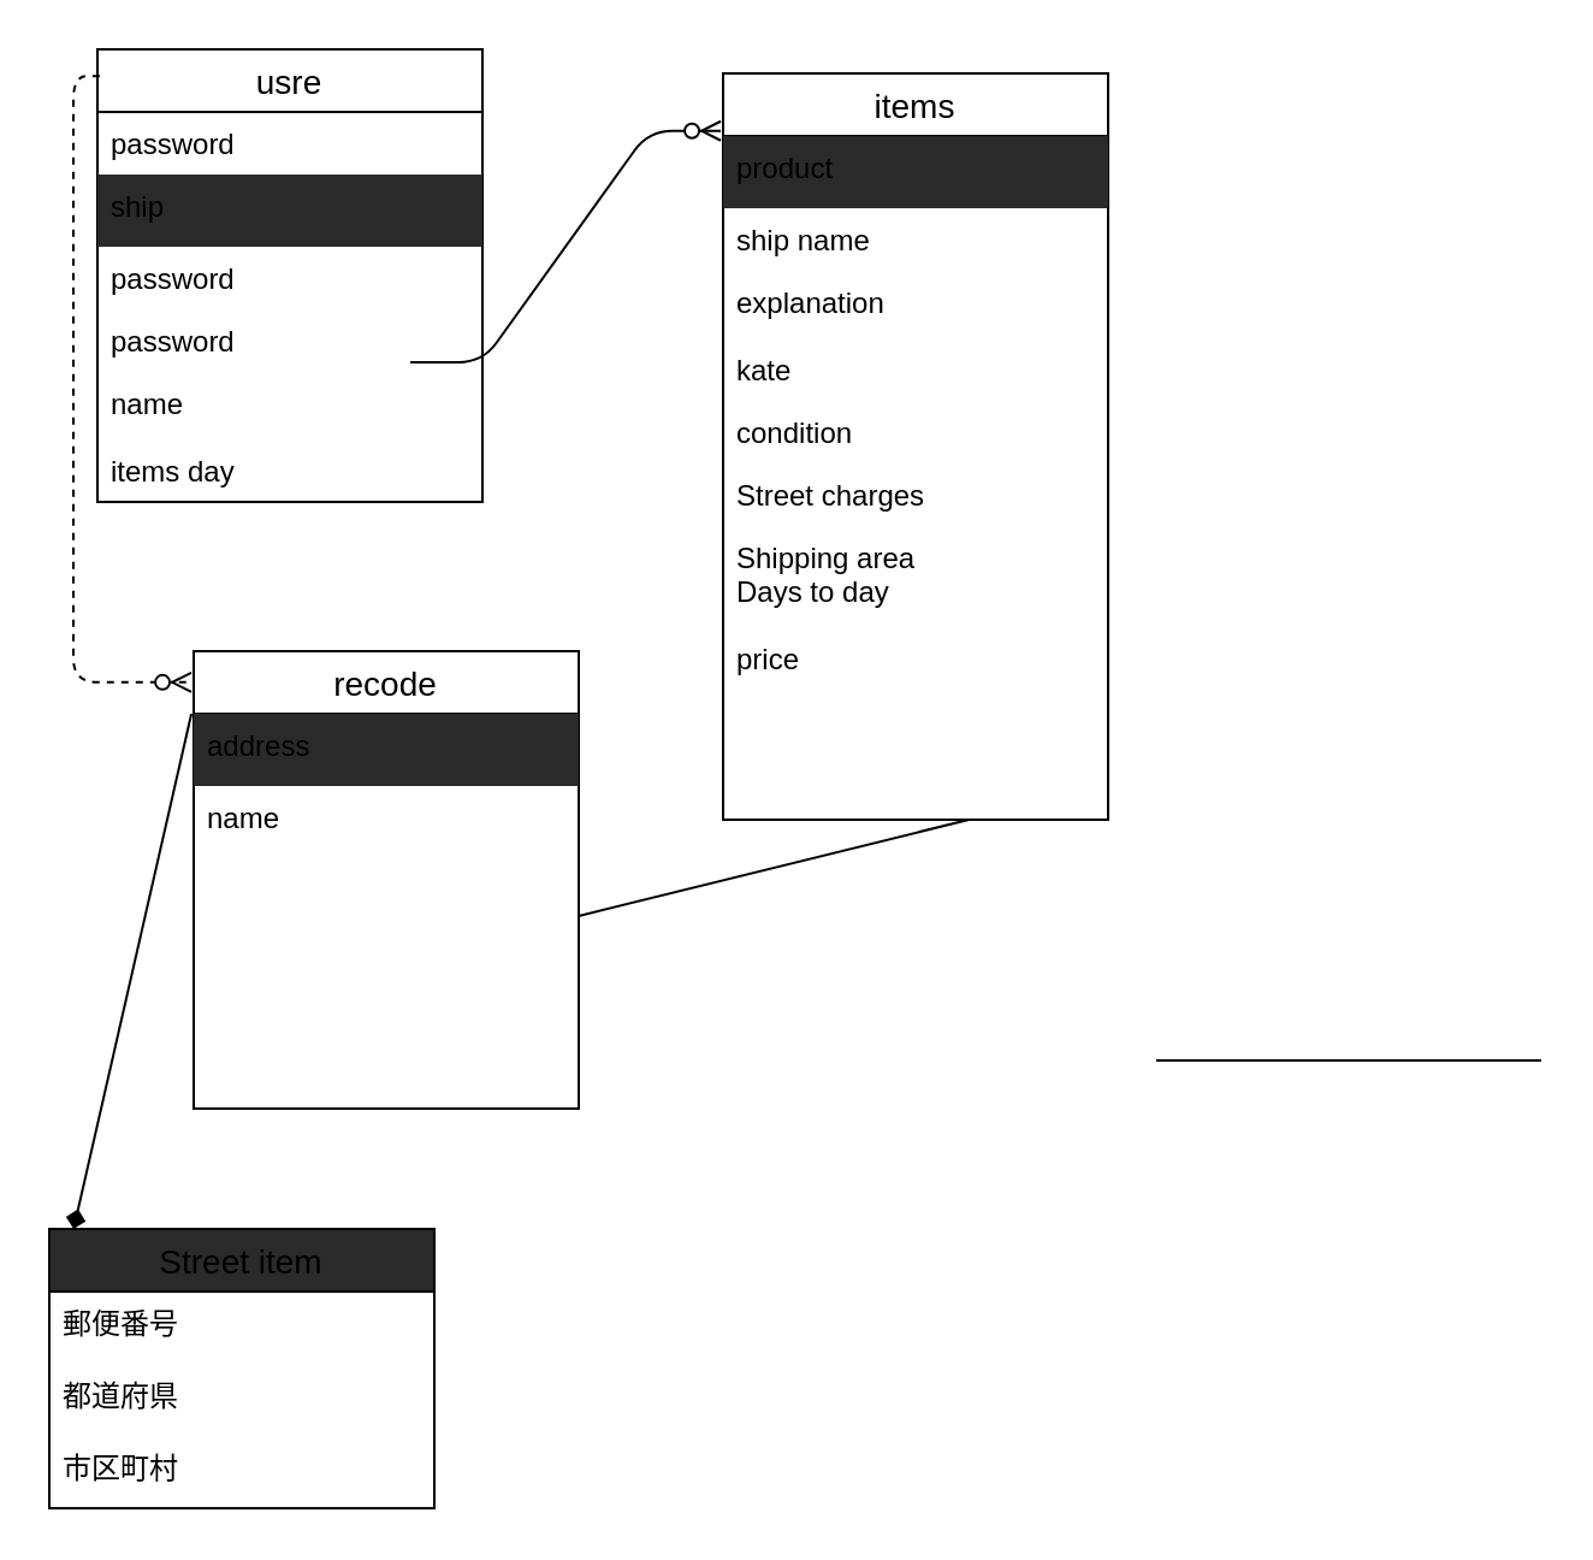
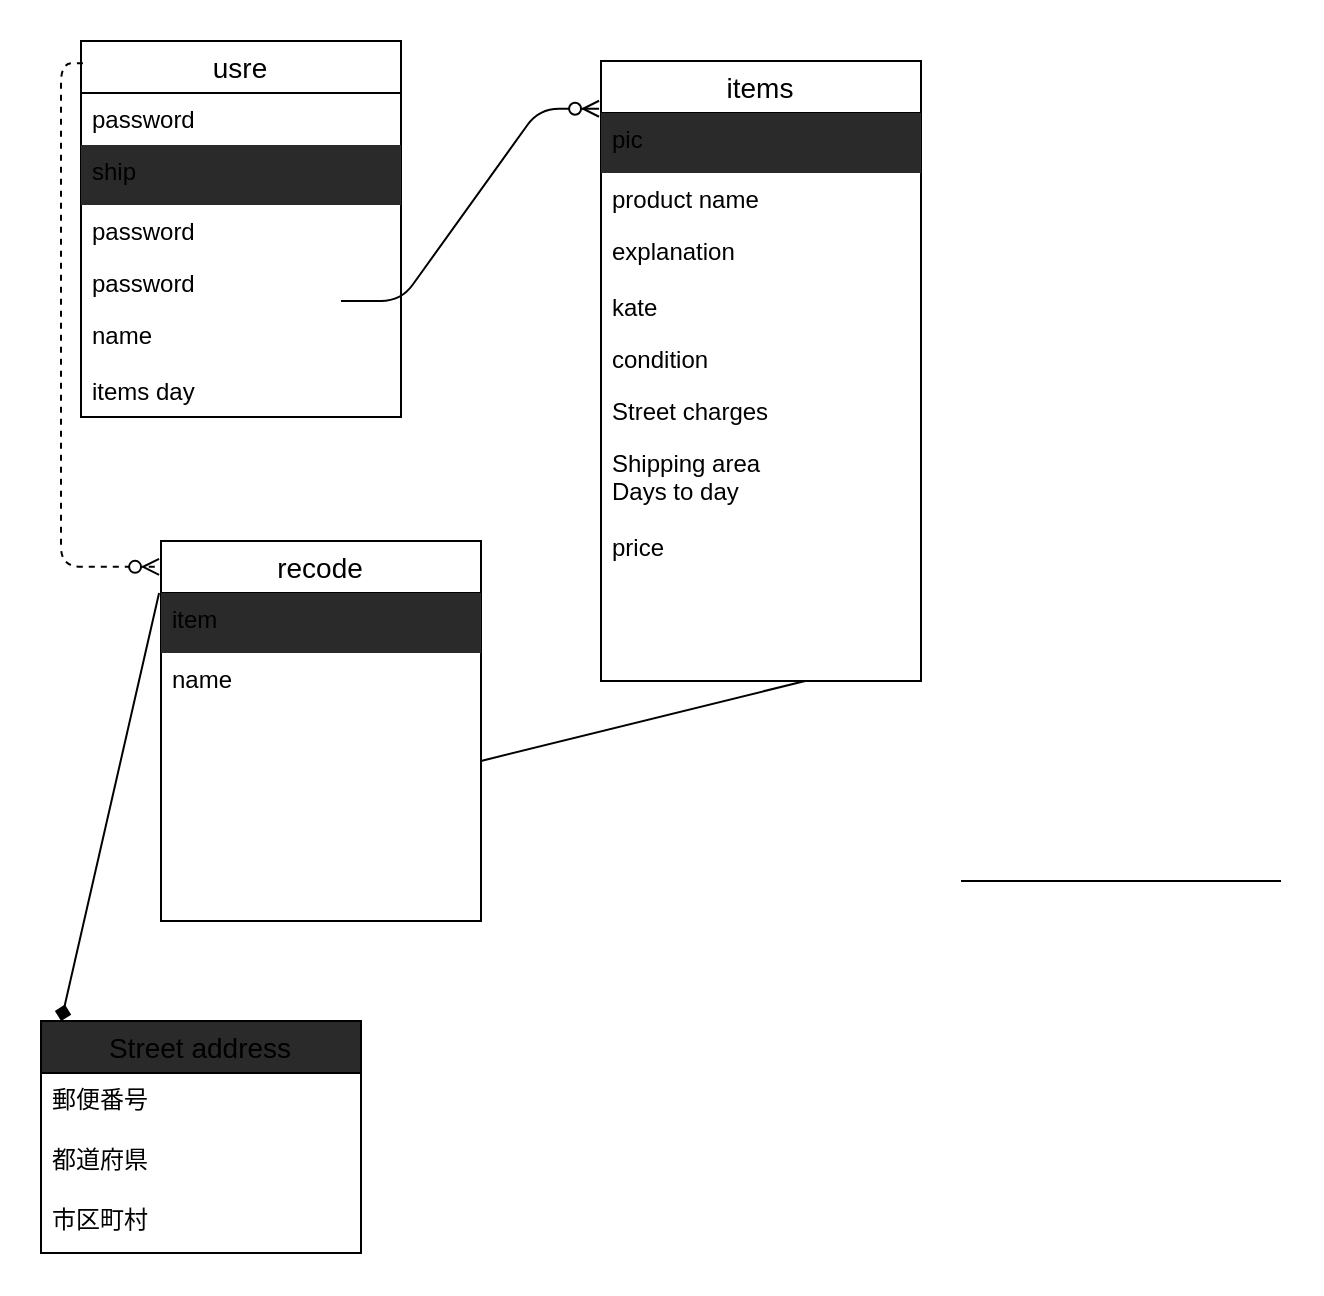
  <mxCell id="0" />
  <mxCell id="1" parent="0" />
  <mxCell id="2" value="usre" style="swimlane;fontStyle=0;childLayout=stackLayout;horizontal=1;startSize=26;horizontalStack=0;resizeParent=1;resizeParentMax=0;resizeLast=0;collapsible=1;marginBottom=0;align=center;fontSize=14;" parent="1" vertex="1"><mxGeometry x="40" y="20" width="160" height="188" as="geometry" /></mxCell>
  <mxCell id="3" value="password" style="text;strokeColor=none;fillColor=none;spacingLeft=4;spacingRight=4;overflow=hidden;rotatable=0;points=[[0,0.5],[1,0.5]];portConstraint=eastwest;fontSize=12;" parent="2" vertex="1"><mxGeometry y="26" width="160" height="26" as="geometry" /></mxCell>
  <mxCell id="4" value="ship" style="text;strokeColor=none;spacingLeft=4;spacingRight=4;overflow=hidden;rotatable=0;points=[[0,0.5],[1,0.5]];portConstraint=eastwest;fontSize=12;fillColor=#2a2a2a;" parent="2" vertex="1"><mxGeometry y="52" width="160" height="30" as="geometry" /></mxCell>
  <mxCell id="5" value="password" style="text;strokeColor=none;fillColor=none;spacingLeft=4;spacingRight=4;overflow=hidden;rotatable=0;points=[[0,0.5],[1,0.5]];portConstraint=eastwest;fontSize=12;" parent="2" vertex="1"><mxGeometry y="82" width="160" height="26" as="geometry" /></mxCell>
  <mxCell id="6" value="password" style="text;strokeColor=none;fillColor=none;spacingLeft=4;spacingRight=4;overflow=hidden;rotatable=0;points=[[0,0.5],[1,0.5]];portConstraint=eastwest;fontSize=12;" parent="2" vertex="1"><mxGeometry y="108" width="160" height="26" as="geometry" /></mxCell>
  <mxCell id="7" value="name" style="text;strokeColor=none;fillColor=none;spacingLeft=4;spacingRight=4;overflow=hidden;rotatable=0;points=[[0,0.5],[1,0.5]];portConstraint=eastwest;fontSize=12;" parent="2" vertex="1"><mxGeometry y="134" width="160" height="28" as="geometry" /></mxCell>
  <mxCell id="8" value="items day" style="text;strokeColor=none;fillColor=none;spacingLeft=4;spacingRight=4;overflow=hidden;rotatable=0;points=[[0,0.5],[1,0.5]];portConstraint=eastwest;fontSize=12;" parent="2" vertex="1"><mxGeometry y="162" width="160" height="26" as="geometry" /></mxCell>
  <mxCell id="9" value="items" style="swimlane;fontStyle=0;childLayout=stackLayout;horizontal=1;startSize=26;horizontalStack=0;resizeParent=1;resizeParentMax=0;resizeLast=0;collapsible=1;marginBottom=0;align=center;fontSize=14;" parent="1" vertex="1"><mxGeometry x="300" y="30" width="160" height="310" as="geometry" /></mxCell>
- <mxCell id="10" value="product" style="text;strokeColor=none;spacingLeft=4;spacingRight=4;overflow=hidden;rotatable=0;points=[[0,0.5],[1,0.5]];portConstraint=eastwest;fontSize=12;fillColor=#2a2a2a;" parent="9" vertex="1"><mxGeometry y="26" width="160" height="30" as="geometry" /></mxCell>
- <mxCell id="11" value="ship name" style="text;strokeColor=none;fillColor=none;spacingLeft=4;spacingRight=4;overflow=hidden;rotatable=0;points=[[0,0.5],[1,0.5]];portConstraint=eastwest;fontSize=12;" parent="9" vertex="1"><mxGeometry y="56" width="160" height="26" as="geometry" /></mxCell>
+ <mxCell id="10" value="pic" style="text;strokeColor=none;spacingLeft=4;spacingRight=4;overflow=hidden;rotatable=0;points=[[0,0.5],[1,0.5]];portConstraint=eastwest;fontSize=12;fillColor=#2a2a2a;" parent="9" vertex="1"><mxGeometry y="26" width="160" height="30" as="geometry" /></mxCell>
+ <mxCell id="11" value="product name" style="text;strokeColor=none;fillColor=none;spacingLeft=4;spacingRight=4;overflow=hidden;rotatable=0;points=[[0,0.5],[1,0.5]];portConstraint=eastwest;fontSize=12;" parent="9" vertex="1"><mxGeometry y="56" width="160" height="26" as="geometry" /></mxCell>
  <mxCell id="12" value="explanation" style="text;strokeColor=none;fillColor=none;spacingLeft=4;spacingRight=4;overflow=hidden;rotatable=0;points=[[0,0.5],[1,0.5]];portConstraint=eastwest;fontSize=12;" parent="9" vertex="1"><mxGeometry y="82" width="160" height="28" as="geometry" /></mxCell>
  <mxCell id="13" value="kate" style="text;strokeColor=none;fillColor=none;spacingLeft=4;spacingRight=4;overflow=hidden;rotatable=0;points=[[0,0.5],[1,0.5]];portConstraint=eastwest;fontSize=12;" parent="9" vertex="1"><mxGeometry y="110" width="160" height="26" as="geometry" /></mxCell>
  <mxCell id="14" value="condition" style="text;strokeColor=none;fillColor=none;spacingLeft=4;spacingRight=4;overflow=hidden;rotatable=0;points=[[0,0.5],[1,0.5]];portConstraint=eastwest;fontSize=12;" parent="9" vertex="1"><mxGeometry y="136" width="160" height="26" as="geometry" /></mxCell>
  <mxCell id="15" value="Street charges" style="text;strokeColor=none;fillColor=none;spacingLeft=4;spacingRight=4;overflow=hidden;rotatable=0;points=[[0,0.5],[1,0.5]];portConstraint=eastwest;fontSize=12;" parent="9" vertex="1"><mxGeometry y="162" width="160" height="26" as="geometry" /></mxCell>
  <mxCell id="16" value="Shipping area&#10;Days to day&#10;&#10;price" style="text;strokeColor=none;fillColor=none;spacingLeft=4;spacingRight=4;overflow=hidden;rotatable=0;points=[[0,0.5],[1,0.5]];portConstraint=eastwest;fontSize=12;" parent="9" vertex="1"><mxGeometry y="188" width="160" height="122" as="geometry" /></mxCell>
  <mxCell id="17" value="recode" style="swimlane;fontStyle=0;childLayout=stackLayout;horizontal=1;startSize=26;horizontalStack=0;resizeParent=1;resizeParentMax=0;resizeLast=0;collapsible=1;marginBottom=0;align=center;fontSize=14;" parent="1" vertex="1"><mxGeometry x="80" y="270" width="160" height="190" as="geometry" /></mxCell>
- <mxCell id="18" value="address" style="text;strokeColor=none;spacingLeft=4;spacingRight=4;overflow=hidden;rotatable=0;points=[[0,0.5],[1,0.5]];portConstraint=eastwest;fontSize=12;fillColor=#2a2a2a;" parent="17" vertex="1"><mxGeometry y="26" width="160" height="30" as="geometry" /></mxCell>
+ <mxCell id="18" value="item" style="text;strokeColor=none;spacingLeft=4;spacingRight=4;overflow=hidden;rotatable=0;points=[[0,0.5],[1,0.5]];portConstraint=eastwest;fontSize=12;fillColor=#2a2a2a;" parent="17" vertex="1"><mxGeometry y="26" width="160" height="30" as="geometry" /></mxCell>
  <mxCell id="19" value="" style="endArrow=none;html=1;rounded=0;entryX=0.638;entryY=1;entryDx=0;entryDy=0;entryPerimeter=0;" edge="1" parent="17" target="16"><mxGeometry relative="1" as="geometry"><mxPoint x="160" y="110" as="sourcePoint" /><mxPoint x="320" y="110" as="targetPoint" /></mxGeometry></mxCell>
  <mxCell id="20" value="name" style="text;strokeColor=none;fillColor=none;spacingLeft=4;spacingRight=4;overflow=hidden;rotatable=0;points=[[0,0.5],[1,0.5]];portConstraint=eastwest;fontSize=12;" parent="17" vertex="1"><mxGeometry y="56" width="160" height="134" as="geometry" /></mxCell>
- <mxCell id="21" value="Street item" style="swimlane;fontStyle=0;childLayout=stackLayout;horizontal=1;startSize=26;horizontalStack=0;resizeParent=1;resizeParentMax=0;resizeLast=0;collapsible=1;marginBottom=0;align=center;fontSize=14;fillColor=#2a2a2a;" parent="1" vertex="1"><mxGeometry x="20" y="510" width="160" height="116" as="geometry" /></mxCell>
+ <mxCell id="21" value="Street address" style="swimlane;fontStyle=0;childLayout=stackLayout;horizontal=1;startSize=26;horizontalStack=0;resizeParent=1;resizeParentMax=0;resizeLast=0;collapsible=1;marginBottom=0;align=center;fontSize=14;fillColor=#2a2a2a;" parent="1" vertex="1"><mxGeometry x="20" y="510" width="160" height="116" as="geometry" /></mxCell>
  <mxCell id="22" value="郵便番号" style="text;strokeColor=none;fillColor=none;spacingLeft=4;spacingRight=4;overflow=hidden;rotatable=0;points=[[0,0.5],[1,0.5]];portConstraint=eastwest;fontSize=12;" parent="21" vertex="1"><mxGeometry y="26" width="160" height="30" as="geometry" /></mxCell>
  <mxCell id="23" value="都道府県" style="text;strokeColor=none;fillColor=none;spacingLeft=4;spacingRight=4;overflow=hidden;rotatable=0;points=[[0,0.5],[1,0.5]];portConstraint=eastwest;fontSize=12;" parent="21" vertex="1"><mxGeometry y="56" width="160" height="30" as="geometry" /></mxCell>
  <mxCell id="24" value="市区町村" style="text;strokeColor=none;fillColor=none;spacingLeft=4;spacingRight=4;overflow=hidden;rotatable=0;points=[[0,0.5],[1,0.5]];portConstraint=eastwest;fontSize=12;" parent="21" vertex="1"><mxGeometry y="86" width="160" height="30" as="geometry" /></mxCell>
  <mxCell id="25" value="" style="edgeStyle=entityRelationEdgeStyle;fontSize=12;html=1;endArrow=ERzeroToMany;endFill=1;entryX=-0.006;entryY=0.077;entryDx=0;entryDy=0;entryPerimeter=0;" edge="1" parent="1" target="9"><mxGeometry width="100" height="100" relative="1" as="geometry"><mxPoint x="170" y="150" as="sourcePoint" /><mxPoint x="270" y="50" as="targetPoint" /></mxGeometry></mxCell>
  <mxCell id="26" value="" style="endArrow=diamond;html=1;rounded=0;entryX=0.063;entryY=0;entryDx=0;entryDy=0;entryPerimeter=0;exitX=-0.006;exitY=0;exitDx=0;exitDy=0;exitPerimeter=0;" edge="1" parent="1" source="18" target="21"><mxGeometry relative="1" as="geometry"><mxPoint x="40" y="30" as="sourcePoint" /><mxPoint x="160" y="339" as="targetPoint" /></mxGeometry></mxCell>
  <mxCell id="27" value="" style="endArrow=none;html=1;rounded=0;" edge="1" parent="1"><mxGeometry relative="1" as="geometry"><mxPoint x="480" y="440" as="sourcePoint" /><mxPoint x="640" y="440" as="targetPoint" /></mxGeometry></mxCell>
  <mxCell id="28" value="" style="edgeStyle=orthogonalEdgeStyle;fontSize=12;html=1;endArrow=ERzeroToMany;endFill=1;entryX=-0.006;entryY=0.068;entryDx=0;entryDy=0;exitX=0.006;exitY=0.059;exitDx=0;exitDy=0;exitPerimeter=0;entryPerimeter=0;dashed=1;" edge="1" parent="1" source="2" target="17"><mxGeometry width="100" height="100" relative="1" as="geometry"><mxPoint x="-20" y="320" as="sourcePoint" /><mxPoint x="80" y="220" as="targetPoint" /></mxGeometry></mxCell>
